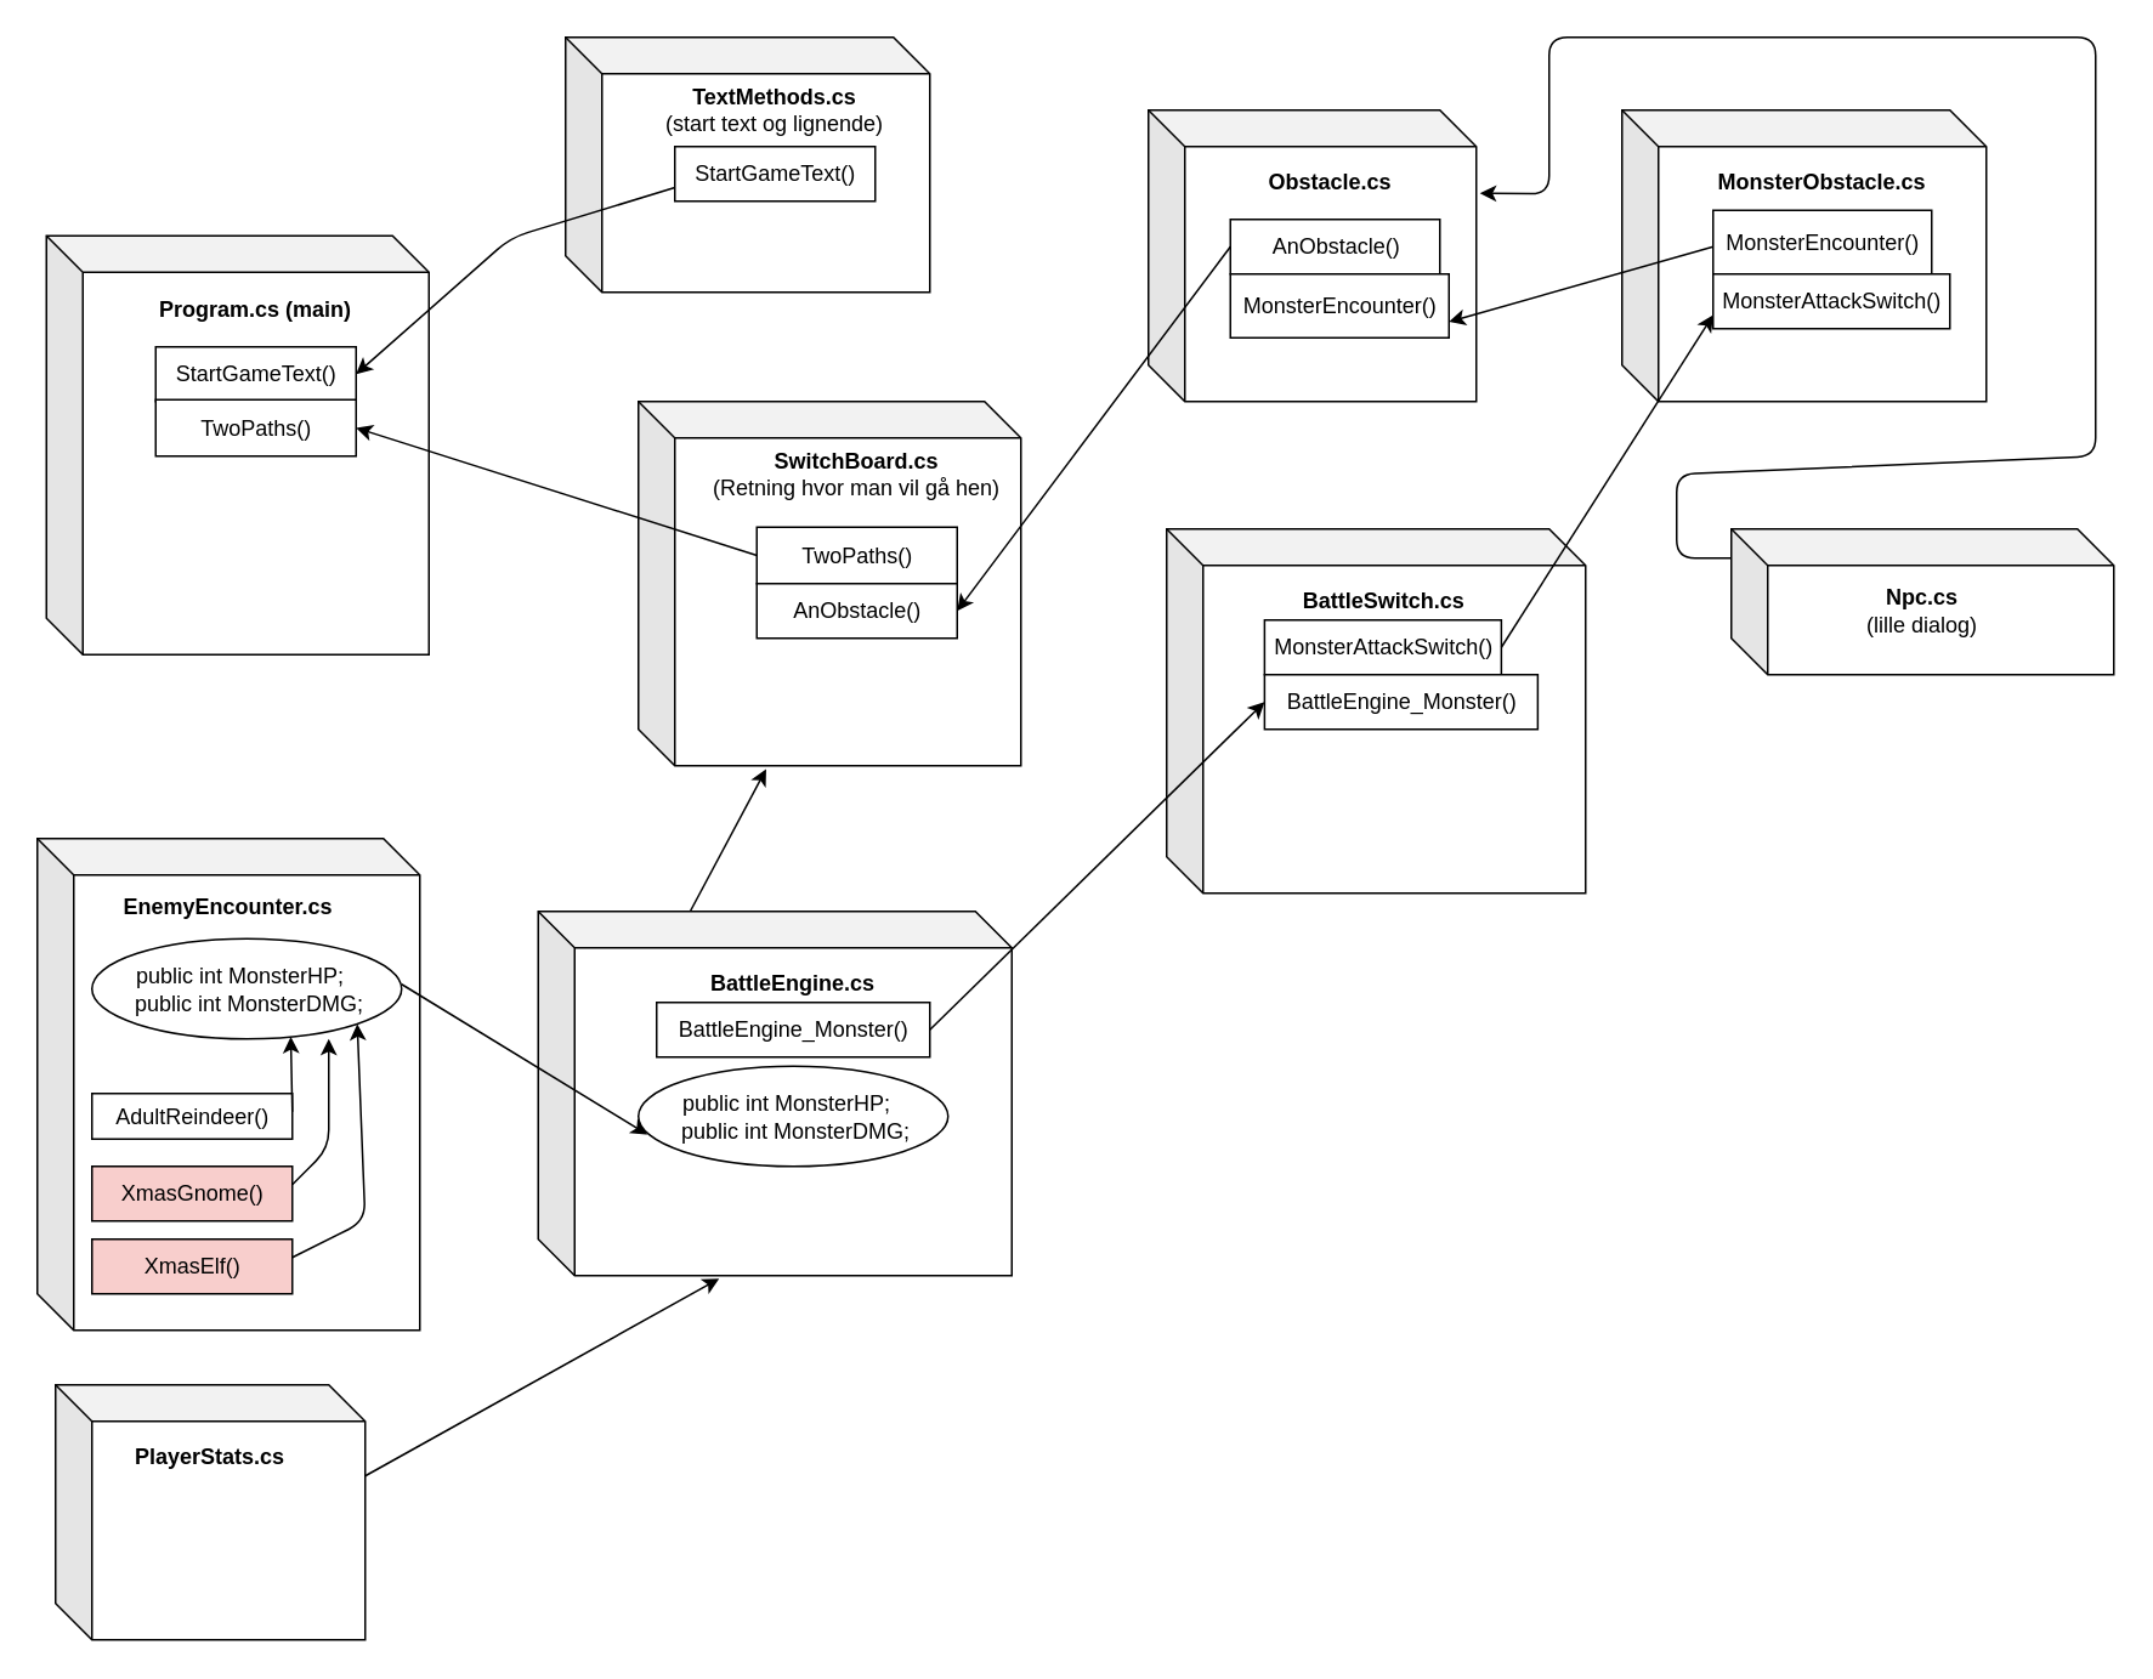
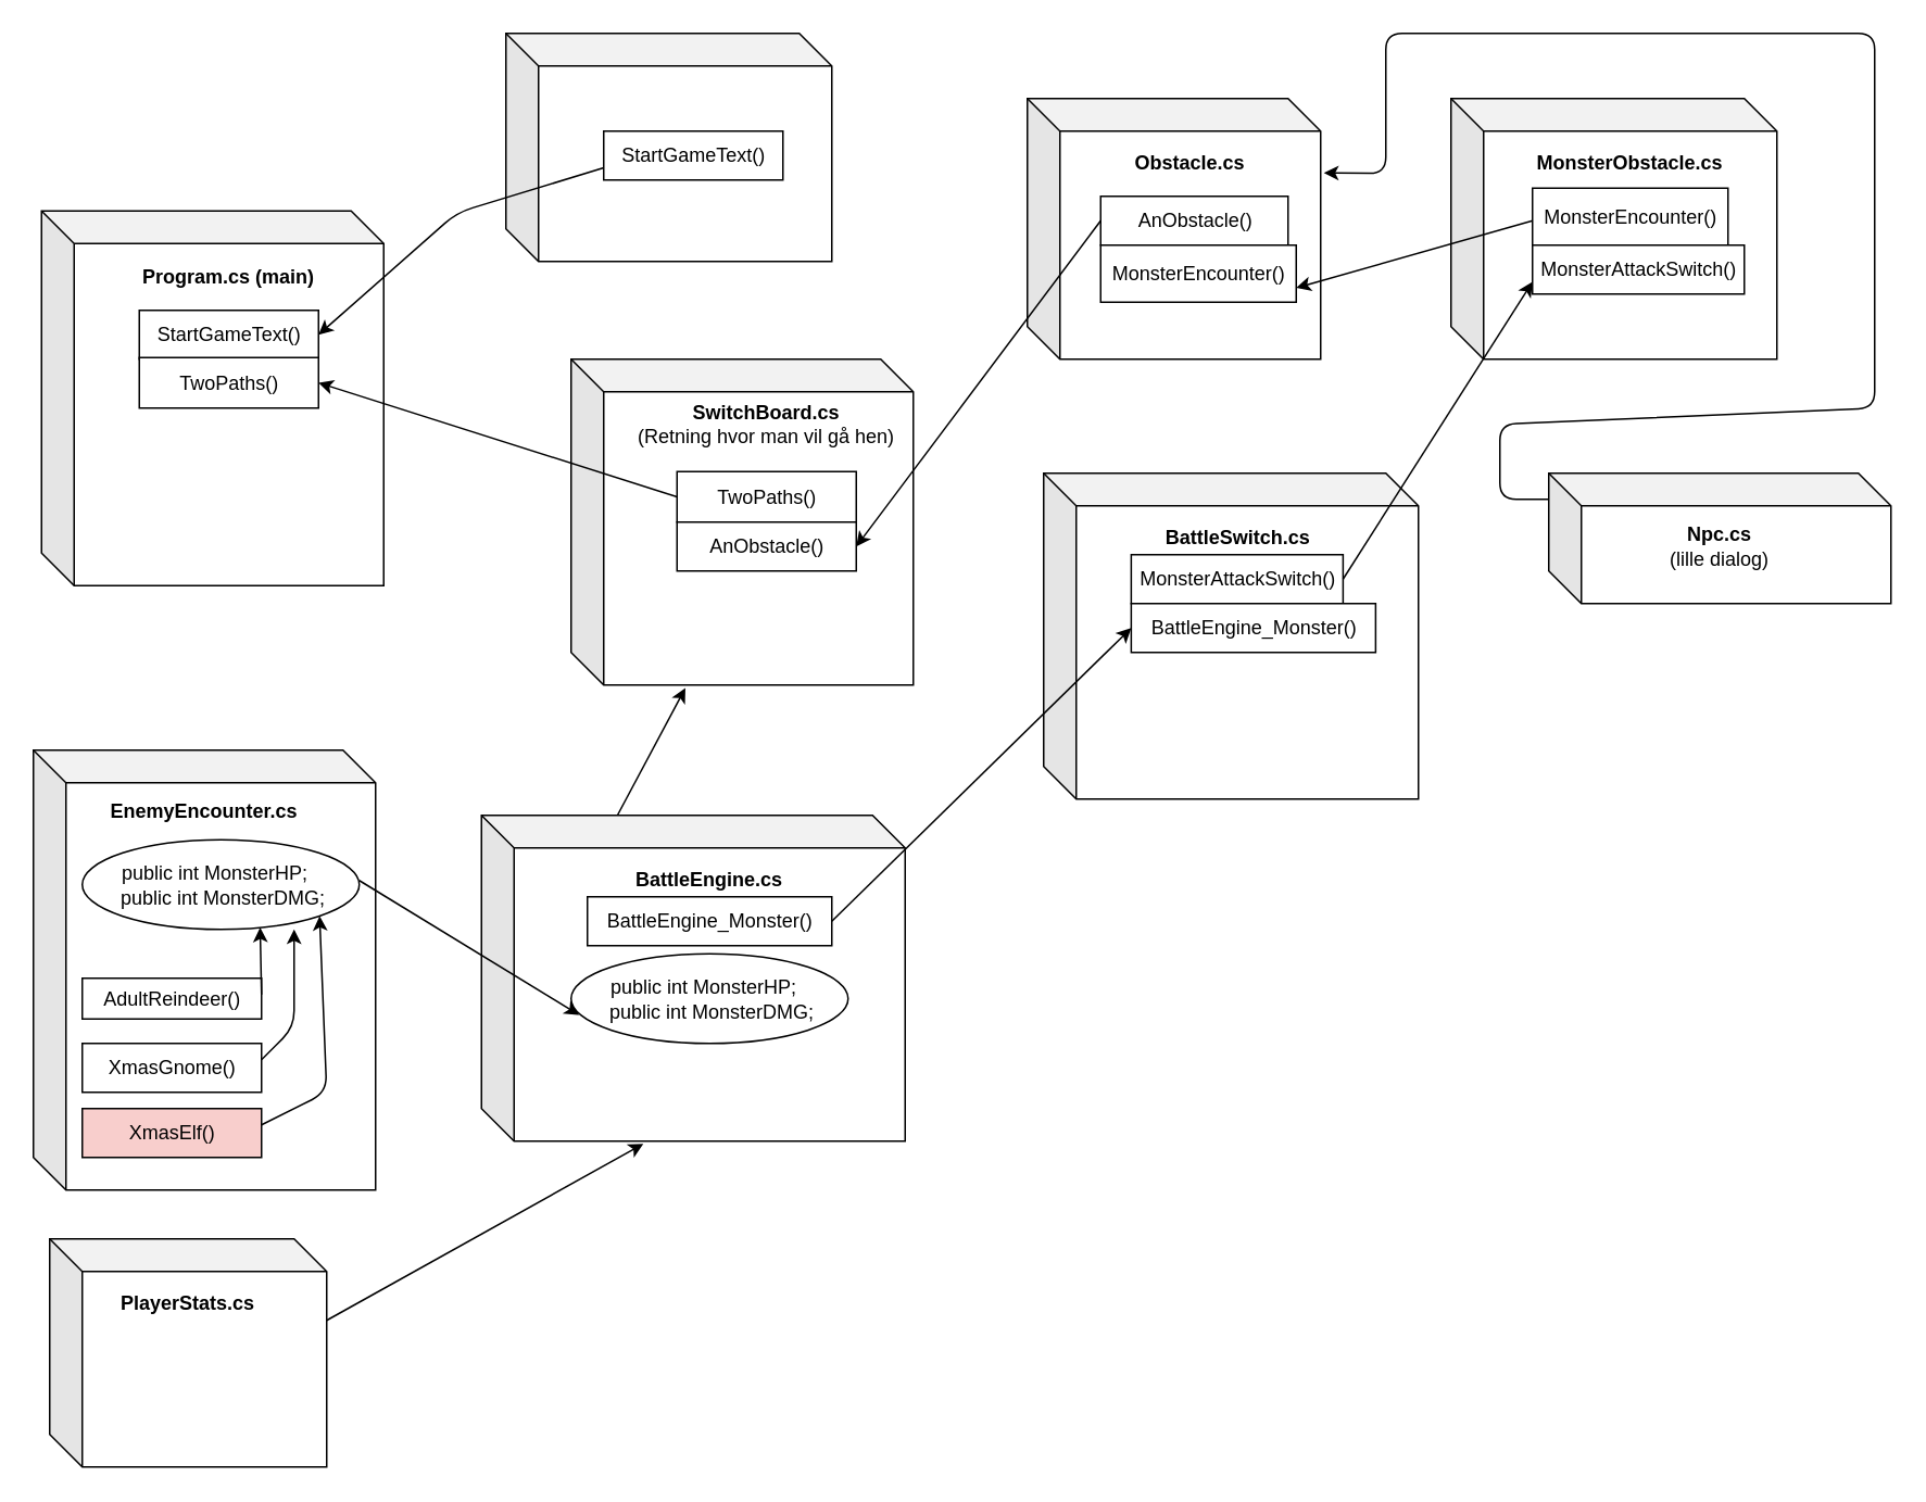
  <mxCell id="0" />
  <mxCell id="1" parent="0" />
  <mxCell id="2" value="" style="shape=cube;whiteSpace=wrap;html=1;boundedLbl=1;backgroundOutline=1;darkOpacity=0.05;darkOpacity2=0.1;" vertex="1" parent="1"><mxGeometry x="25" y="129" width="210" height="230" as="geometry" /></mxCell>
  <mxCell id="3" value="&lt;b&gt;Program.cs (main)&lt;/b&gt;" style="text;html=1;strokeColor=none;fillColor=none;align=center;verticalAlign=middle;whiteSpace=wrap;rounded=0;" vertex="1" parent="1"><mxGeometry x="80" y="160" width="120" height="20" as="geometry" /></mxCell>
  <mxCell id="4" value="" style="shape=cube;whiteSpace=wrap;html=1;boundedLbl=1;backgroundOutline=1;darkOpacity=0.05;darkOpacity2=0.1;" vertex="1" parent="1"><mxGeometry x="310" y="20" width="200" height="140" as="geometry" /></mxCell>
- <mxCell id="5" value="&lt;b&gt;TextMethods.cs&lt;/b&gt;&lt;br&gt;(start text og lignende)" style="text;html=1;strokeColor=none;fillColor=none;align=center;verticalAlign=middle;whiteSpace=wrap;rounded=0;" vertex="1" parent="1"><mxGeometry x="360" y="50" width="130" height="20" as="geometry" /></mxCell>
  <mxCell id="6" value="" style="shape=cube;whiteSpace=wrap;html=1;boundedLbl=1;backgroundOutline=1;darkOpacity=0.05;darkOpacity2=0.1;" vertex="1" parent="1"><mxGeometry x="350" y="220" width="210" height="200" as="geometry" /></mxCell>
  <mxCell id="7" value="&lt;b&gt;SwitchBoard.cs&lt;/b&gt;&lt;br&gt;(Retning hvor man vil gå hen)" style="text;html=1;strokeColor=none;fillColor=none;align=center;verticalAlign=middle;whiteSpace=wrap;rounded=0;" vertex="1" parent="1"><mxGeometry x="390" y="250" width="160" height="20" as="geometry" /></mxCell>
  <mxCell id="8" value="" style="shape=cube;whiteSpace=wrap;html=1;boundedLbl=1;backgroundOutline=1;darkOpacity=0.05;darkOpacity2=0.1;" vertex="1" parent="1"><mxGeometry x="630" y="60" width="180" height="160" as="geometry" /></mxCell>
  <mxCell id="9" value="&lt;b&gt;Obstacle.cs&lt;/b&gt;" style="text;html=1;strokeColor=none;fillColor=none;align=center;verticalAlign=middle;whiteSpace=wrap;rounded=0;" vertex="1" parent="1"><mxGeometry x="690" y="90" width="80" height="20" as="geometry" /></mxCell>
  <mxCell id="10" value="" style="shape=cube;whiteSpace=wrap;html=1;boundedLbl=1;backgroundOutline=1;darkOpacity=0.05;darkOpacity2=0.1;" vertex="1" parent="1"><mxGeometry x="890" y="60" width="200" height="160" as="geometry" /></mxCell>
  <mxCell id="11" value="&lt;b&gt;MonsterObstacle.cs&lt;/b&gt;" style="text;html=1;strokeColor=none;fillColor=none;align=center;verticalAlign=middle;whiteSpace=wrap;rounded=0;" vertex="1" parent="1"><mxGeometry x="940" y="90" width="120" height="20" as="geometry" /></mxCell>
  <mxCell id="12" value="" style="shape=cube;whiteSpace=wrap;html=1;boundedLbl=1;backgroundOutline=1;darkOpacity=0.05;darkOpacity2=0.1;" vertex="1" parent="1"><mxGeometry x="950" y="290" width="210" height="80" as="geometry" /></mxCell>
  <mxCell id="13" value="&lt;b&gt;Npc.cs&lt;/b&gt;&lt;br&gt;(lille dialog)" style="text;html=1;strokeColor=none;fillColor=none;align=center;verticalAlign=middle;whiteSpace=wrap;rounded=0;" vertex="1" parent="1"><mxGeometry x="1010" y="320" width="90" height="30" as="geometry" /></mxCell>
  <mxCell id="14" value="" style="shape=cube;whiteSpace=wrap;html=1;boundedLbl=1;backgroundOutline=1;darkOpacity=0.05;darkOpacity2=0.1;" vertex="1" parent="1"><mxGeometry x="640" y="290" width="230" height="200" as="geometry" /></mxCell>
  <mxCell id="15" value="&lt;b&gt;BattleSwitch.cs&lt;/b&gt;" style="text;html=1;strokeColor=none;fillColor=none;align=center;verticalAlign=middle;whiteSpace=wrap;rounded=0;" vertex="1" parent="1"><mxGeometry x="707.5" y="320" width="102.5" height="20" as="geometry" /></mxCell>
  <mxCell id="16" value="" style="shape=cube;whiteSpace=wrap;html=1;boundedLbl=1;backgroundOutline=1;darkOpacity=0.05;darkOpacity2=0.1;" vertex="1" parent="1"><mxGeometry x="295" y="500" width="260" height="200" as="geometry" /></mxCell>
  <mxCell id="17" value="&lt;b&gt;BattleEngine.cs&lt;/b&gt;" style="text;html=1;strokeColor=none;fillColor=none;align=center;verticalAlign=middle;whiteSpace=wrap;rounded=0;" vertex="1" parent="1"><mxGeometry x="380" y="530" width="110" height="20" as="geometry" /></mxCell>
  <mxCell id="18" value="" style="shape=cube;whiteSpace=wrap;html=1;boundedLbl=1;backgroundOutline=1;darkOpacity=0.05;darkOpacity2=0.1;" vertex="1" parent="1"><mxGeometry x="20" y="460" width="210" height="270" as="geometry" /></mxCell>
  <mxCell id="19" value="" style="shape=cube;whiteSpace=wrap;html=1;boundedLbl=1;backgroundOutline=1;darkOpacity=0.05;darkOpacity2=0.1;" vertex="1" parent="1"><mxGeometry x="30" y="760" width="170" height="140" as="geometry" /></mxCell>
  <mxCell id="20" value="&lt;b&gt;EnemyEncounter.cs&lt;/b&gt;" style="text;html=1;strokeColor=none;fillColor=none;align=center;verticalAlign=middle;whiteSpace=wrap;rounded=0;" vertex="1" parent="1"><mxGeometry x="60" y="488" width="130" height="20" as="geometry" /></mxCell>
  <mxCell id="21" value="&lt;b&gt;PlayerStats.cs&lt;/b&gt;" style="text;html=1;strokeColor=none;fillColor=none;align=center;verticalAlign=middle;whiteSpace=wrap;rounded=0;" vertex="1" parent="1"><mxGeometry x="60" y="790" width="110" height="20" as="geometry" /></mxCell>
  <mxCell id="22" value="StartGameText()" style="html=1;" vertex="1" parent="1"><mxGeometry x="85" y="190" width="110" height="30" as="geometry" /></mxCell>
  <mxCell id="23" value="StartGameText()" style="html=1;" vertex="1" parent="1"><mxGeometry x="370" y="80" width="110" height="30" as="geometry" /></mxCell>
  <mxCell id="24" value="TwoPaths()" style="html=1;" vertex="1" parent="1"><mxGeometry x="85" y="219" width="110" height="31" as="geometry" /></mxCell>
  <mxCell id="25" value="TwoPaths()" style="html=1;" vertex="1" parent="1"><mxGeometry x="415" y="289" width="110" height="31" as="geometry" /></mxCell>
  <mxCell id="26" value="" style="endArrow=classic;html=1;exitX=0;exitY=0.75;exitDx=0;exitDy=0;entryX=1;entryY=0.5;entryDx=0;entryDy=0;" edge="1" parent="1" source="23" target="22"><mxGeometry width="50" height="50" relative="1" as="geometry"><mxPoint x="270" y="240" as="sourcePoint" /><mxPoint x="280" y="300" as="targetPoint" /><Array as="points"><mxPoint x="280" y="130" /></Array></mxGeometry></mxCell>
  <mxCell id="27" value="" style="endArrow=classic;html=1;entryX=1;entryY=0.5;entryDx=0;entryDy=0;exitX=0;exitY=0.5;exitDx=0;exitDy=0;" edge="1" parent="1" source="25" target="24"><mxGeometry width="50" height="50" relative="1" as="geometry"><mxPoint x="270" y="285" as="sourcePoint" /><mxPoint x="320" y="235" as="targetPoint" /></mxGeometry></mxCell>
  <mxCell id="28" value="AnObstacle()" style="html=1;" vertex="1" parent="1"><mxGeometry x="415" y="320" width="110" height="30" as="geometry" /></mxCell>
  <mxCell id="29" value="AnObstacle()" style="html=1;" vertex="1" parent="1"><mxGeometry x="675" y="120" width="115" height="30" as="geometry" /></mxCell>
  <mxCell id="30" value="" style="endArrow=classic;html=1;exitX=0;exitY=0.5;exitDx=0;exitDy=0;entryX=1;entryY=0.5;entryDx=0;entryDy=0;" edge="1" parent="1" source="29" target="28"><mxGeometry width="50" height="50" relative="1" as="geometry"><mxPoint x="550" y="195" as="sourcePoint" /><mxPoint x="600" y="145" as="targetPoint" /></mxGeometry></mxCell>
  <mxCell id="31" value="MonsterEncounter()" style="html=1;" vertex="1" parent="1"><mxGeometry x="940" y="115" width="120" height="35" as="geometry" /></mxCell>
  <mxCell id="32" value="MonsterEncounter()" style="html=1;" vertex="1" parent="1"><mxGeometry x="675" y="150" width="120" height="35" as="geometry" /></mxCell>
  <mxCell id="33" value="" style="endArrow=classic;html=1;entryX=1;entryY=0.75;entryDx=0;entryDy=0;" edge="1" parent="1" target="32"><mxGeometry width="50" height="50" relative="1" as="geometry"><mxPoint x="940" y="135" as="sourcePoint" /><mxPoint x="880" y="160" as="targetPoint" /></mxGeometry></mxCell>
  <mxCell id="34" value="MonsterAttackSwitch()" style="html=1;" vertex="1" parent="1"><mxGeometry x="693.75" y="340" width="130" height="30" as="geometry" /></mxCell>
  <mxCell id="35" value="MonsterAttackSwitch()" style="html=1;" vertex="1" parent="1"><mxGeometry x="940" y="150" width="130" height="30" as="geometry" /></mxCell>
  <mxCell id="36" value="" style="endArrow=classic;html=1;entryX=0;entryY=0.75;entryDx=0;entryDy=0;" edge="1" parent="1" target="35"><mxGeometry width="50" height="50" relative="1" as="geometry"><mxPoint x="823.75" y="355" as="sourcePoint" /><mxPoint x="873.75" y="305" as="targetPoint" /></mxGeometry></mxCell>
  <mxCell id="37" value="" style="endArrow=classic;html=1;entryX=1.011;entryY=0.285;entryDx=0;entryDy=0;entryPerimeter=0;" edge="1" parent="1" target="8"><mxGeometry width="50" height="50" relative="1" as="geometry"><mxPoint x="950" y="306" as="sourcePoint" /><mxPoint x="845" y="270" as="targetPoint" /><Array as="points"><mxPoint x="920" y="306" /><mxPoint x="920" y="260" /><mxPoint x="1150" y="250" /><mxPoint x="1150" y="20" /><mxPoint x="850" y="20" /><mxPoint x="850" y="106" /></Array></mxGeometry></mxCell>
  <mxCell id="38" value="BattleEngine_Monster()" style="html=1;" vertex="1" parent="1"><mxGeometry x="360" y="550" width="150" height="30" as="geometry" /></mxCell>
  <mxCell id="39" value="BattleEngine_Monster()" style="html=1;" vertex="1" parent="1"><mxGeometry x="693.75" y="370" width="150" height="30" as="geometry" /></mxCell>
  <mxCell id="40" value="" style="endArrow=classic;html=1;entryX=0;entryY=0.5;entryDx=0;entryDy=0;" edge="1" parent="1" target="39"><mxGeometry width="50" height="50" relative="1" as="geometry"><mxPoint x="510" y="565" as="sourcePoint" /><mxPoint x="560" y="515" as="targetPoint" /></mxGeometry></mxCell>
  <mxCell id="41" value="AdultReindeer()" style="html=1;" vertex="1" parent="1"><mxGeometry x="50" y="600" width="110" height="25" as="geometry" /></mxCell>
- <mxCell id="42" value="XmasGnome()" style="html=1;fillColor=#f8cecc;" vertex="1" parent="1"><mxGeometry x="50" y="640" width="110" height="30" as="geometry" /></mxCell>
+ <mxCell id="42" value="XmasGnome()" style="html=1;" vertex="1" parent="1"><mxGeometry x="50" y="640" width="110" height="30" as="geometry" /></mxCell>
  <mxCell id="43" value="XmasElf()" style="html=1;fillColor=#f8cecc;" vertex="1" parent="1"><mxGeometry x="50" y="680" width="110" height="30" as="geometry" /></mxCell>
  <mxCell id="44" value="" style="endArrow=classic;html=1;entryX=0.382;entryY=1.008;entryDx=0;entryDy=0;entryPerimeter=0;" edge="1" parent="1" target="16"><mxGeometry width="50" height="50" relative="1" as="geometry"><mxPoint x="200" y="810" as="sourcePoint" /><mxPoint x="250" y="760" as="targetPoint" /></mxGeometry></mxCell>
  <mxCell id="45" value="" style="ellipse;whiteSpace=wrap;html=1;" vertex="1" parent="1"><mxGeometry x="50" y="515" width="170" height="55" as="geometry" /></mxCell>
  <mxCell id="46" value="&lt;div&gt;&amp;nbsp;public int MonsterHP;&lt;/div&gt;&lt;div&gt;&amp;nbsp; &amp;nbsp; public int MonsterDMG;&lt;/div&gt;" style="text;html=1;strokeColor=none;fillColor=none;align=center;verticalAlign=middle;whiteSpace=wrap;rounded=0;" vertex="1" parent="1"><mxGeometry x="55" y="532.5" width="150" height="20" as="geometry" /></mxCell>
  <mxCell id="47" value="" style="endArrow=classic;html=1;entryX=0.642;entryY=0.978;entryDx=0;entryDy=0;entryPerimeter=0;" edge="1" parent="1" target="45"><mxGeometry width="50" height="50" relative="1" as="geometry"><mxPoint x="160" y="610" as="sourcePoint" /><mxPoint x="210" y="560" as="targetPoint" /></mxGeometry></mxCell>
  <mxCell id="48" value="" style="endArrow=classic;html=1;" edge="1" parent="1"><mxGeometry width="50" height="50" relative="1" as="geometry"><mxPoint x="160" y="650" as="sourcePoint" /><mxPoint x="180" y="570" as="targetPoint" /><Array as="points"><mxPoint x="180" y="630" /></Array></mxGeometry></mxCell>
  <mxCell id="49" value="" style="endArrow=classic;html=1;entryX=1;entryY=1;entryDx=0;entryDy=0;" edge="1" parent="1" target="45"><mxGeometry width="50" height="50" relative="1" as="geometry"><mxPoint x="160" y="690" as="sourcePoint" /><mxPoint x="210" y="640" as="targetPoint" /><Array as="points"><mxPoint x="200" y="670" /></Array></mxGeometry></mxCell>
  <mxCell id="50" value="" style="endArrow=classic;html=1;entryX=0;entryY=1;entryDx=0;entryDy=0;" edge="1" parent="1" target="52"><mxGeometry width="50" height="50" relative="1" as="geometry"><mxPoint x="220" y="540" as="sourcePoint" /><mxPoint x="270" y="490" as="targetPoint" /></mxGeometry></mxCell>
  <mxCell id="51" value="" style="ellipse;whiteSpace=wrap;html=1;" vertex="1" parent="1"><mxGeometry x="350" y="585" width="170" height="55" as="geometry" /></mxCell>
  <mxCell id="52" value="&lt;div&gt;&amp;nbsp;public int MonsterHP;&lt;/div&gt;&lt;div&gt;&amp;nbsp; &amp;nbsp; public int MonsterDMG;&lt;/div&gt;" style="text;html=1;strokeColor=none;fillColor=none;align=center;verticalAlign=middle;whiteSpace=wrap;rounded=0;" vertex="1" parent="1"><mxGeometry x="355" y="602.5" width="150" height="20" as="geometry" /></mxCell>
  <mxCell id="53" value="" style="endArrow=classic;html=1;entryX=0.334;entryY=1.009;entryDx=0;entryDy=0;entryPerimeter=0;" edge="1" parent="1" target="6"><mxGeometry width="50" height="50" relative="1" as="geometry"><mxPoint x="378.43" y="500" as="sourcePoint" /><mxPoint x="428.43" y="450" as="targetPoint" /></mxGeometry></mxCell>
